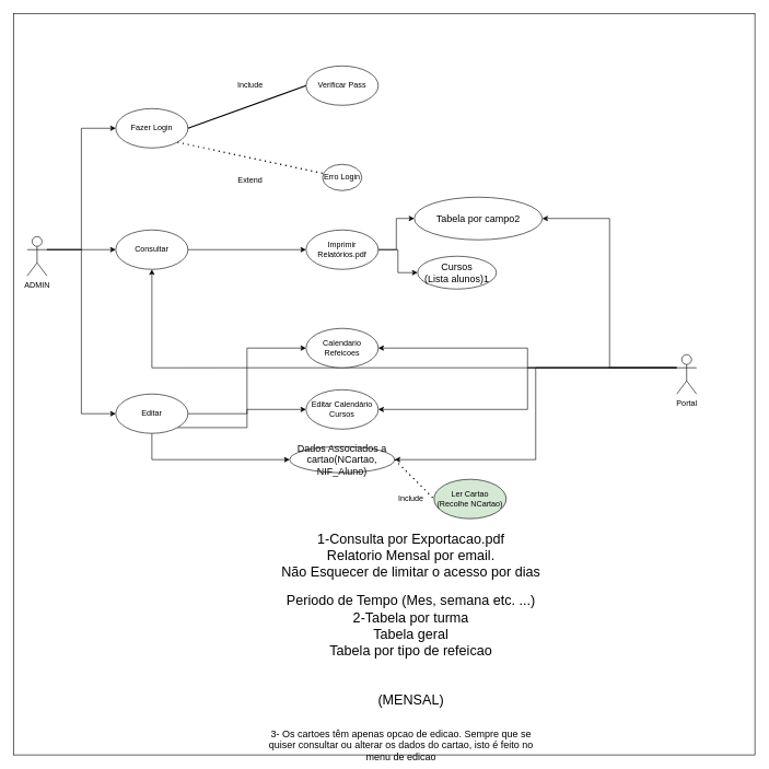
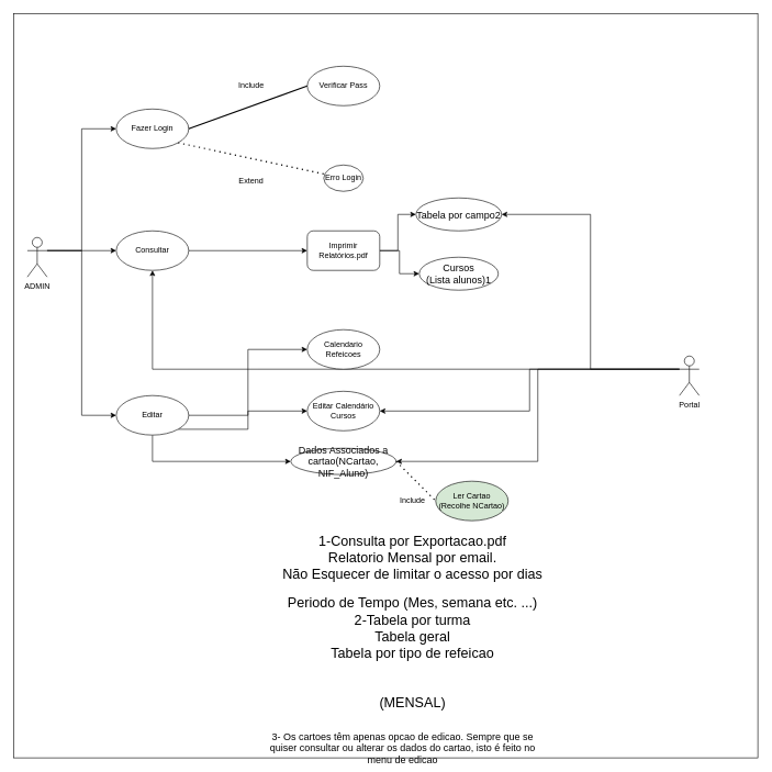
  <mxCell id="0" />
  <mxCell id="1" parent="0" />
  <mxCell id="2" value="" style="whiteSpace=wrap;html=1;aspect=fixed;fontSize=15;" vertex="1" parent="1"><mxGeometry x="20" y="20" width="1130" height="1130" as="geometry" /></mxCell>
  <mxCell id="3" style="edgeStyle=orthogonalEdgeStyle;rounded=0;orthogonalLoop=1;jettySize=auto;html=1;exitX=1;exitY=0.333;exitDx=0;exitDy=0;exitPerimeter=0;entryX=0;entryY=0.5;entryDx=0;entryDy=0;fontSize=15;" edge="1" parent="1" source="6" target="7"><mxGeometry relative="1" as="geometry" /></mxCell>
  <mxCell id="4" style="edgeStyle=orthogonalEdgeStyle;rounded=0;orthogonalLoop=1;jettySize=auto;html=1;exitX=1;exitY=0.333;exitDx=0;exitDy=0;exitPerimeter=0;fontSize=15;" edge="1" parent="1" source="6" target="26"><mxGeometry relative="1" as="geometry" /></mxCell>
  <mxCell id="5" style="edgeStyle=orthogonalEdgeStyle;rounded=0;orthogonalLoop=1;jettySize=auto;html=1;exitX=1;exitY=0.333;exitDx=0;exitDy=0;exitPerimeter=0;entryX=0;entryY=0.5;entryDx=0;entryDy=0;fontSize=15;" edge="1" parent="1" source="6" target="17"><mxGeometry relative="1" as="geometry" /></mxCell>
  <mxCell id="6" value="ADMIN&lt;br&gt;" style="shape=umlActor;verticalLabelPosition=bottom;verticalAlign=top;html=1;outlineConnect=0;" vertex="1" parent="1"><mxGeometry x="41" y="360" width="30" height="60" as="geometry" /></mxCell>
  <mxCell id="7" value="Fazer Login" style="ellipse;whiteSpace=wrap;html=1;" vertex="1" parent="1"><mxGeometry x="176" y="165" width="110" height="60" as="geometry" /></mxCell>
  <mxCell id="8" style="edgeStyle=orthogonalEdgeStyle;rounded=0;orthogonalLoop=1;jettySize=auto;html=1;exitX=0;exitY=0.333;exitDx=0;exitDy=0;exitPerimeter=0;entryX=1;entryY=0.5;entryDx=0;entryDy=0;fontSize=15;" edge="1" parent="1" source="13" target="33"><mxGeometry relative="1" as="geometry" /></mxCell>
  <mxCell id="9" style="edgeStyle=orthogonalEdgeStyle;rounded=0;orthogonalLoop=1;jettySize=auto;html=1;exitX=0;exitY=0.333;exitDx=0;exitDy=0;exitPerimeter=0;fontSize=15;" edge="1" parent="1" source="13" target="26"><mxGeometry relative="1" as="geometry" /></mxCell>
- <mxCell id="10" style="edgeStyle=orthogonalEdgeStyle;rounded=0;orthogonalLoop=1;jettySize=auto;html=1;exitX=0;exitY=0.333;exitDx=0;exitDy=0;exitPerimeter=0;entryX=1;entryY=0.5;entryDx=0;entryDy=0;fontSize=15;" edge="1" parent="1" source="13" target="32"><mxGeometry relative="1" as="geometry" /></mxCell>
  <mxCell id="11" style="edgeStyle=orthogonalEdgeStyle;rounded=0;orthogonalLoop=1;jettySize=auto;html=1;exitX=0;exitY=0.333;exitDx=0;exitDy=0;exitPerimeter=0;entryX=1;entryY=0.5;entryDx=0;entryDy=0;fontSize=15;" edge="1" parent="1" source="13" target="28"><mxGeometry relative="1" as="geometry" /></mxCell>
  <mxCell id="12" style="edgeStyle=orthogonalEdgeStyle;rounded=0;orthogonalLoop=1;jettySize=auto;html=1;exitX=0;exitY=0.333;exitDx=0;exitDy=0;exitPerimeter=0;entryX=1;entryY=0.5;entryDx=0;entryDy=0;fontSize=15;" edge="1" parent="1" source="13" target="36"><mxGeometry relative="1" as="geometry" /></mxCell>
  <mxCell id="13" value="Portal&lt;br&gt;" style="shape=umlActor;verticalLabelPosition=bottom;verticalAlign=top;html=1;outlineConnect=0;" vertex="1" parent="1"><mxGeometry x="1031" y="540" width="30" height="60" as="geometry" /></mxCell>
  <mxCell id="14" style="edgeStyle=orthogonalEdgeStyle;rounded=0;orthogonalLoop=1;jettySize=auto;html=1;exitX=1;exitY=0.5;exitDx=0;exitDy=0;entryX=0;entryY=0.5;entryDx=0;entryDy=0;fontSize=15;" edge="1" parent="1" source="17" target="32"><mxGeometry relative="1" as="geometry" /></mxCell>
  <mxCell id="15" style="edgeStyle=orthogonalEdgeStyle;rounded=0;orthogonalLoop=1;jettySize=auto;html=1;exitX=1;exitY=1;exitDx=0;exitDy=0;entryX=0;entryY=0.5;entryDx=0;entryDy=0;fontSize=15;" edge="1" parent="1" source="17" target="28"><mxGeometry relative="1" as="geometry" /></mxCell>
  <mxCell id="16" style="edgeStyle=orthogonalEdgeStyle;rounded=0;orthogonalLoop=1;jettySize=auto;html=1;exitX=0.5;exitY=1;exitDx=0;exitDy=0;entryX=0;entryY=0.5;entryDx=0;entryDy=0;fontSize=15;" edge="1" parent="1" source="17" target="36"><mxGeometry relative="1" as="geometry" /></mxCell>
  <mxCell id="17" value="Editar" style="ellipse;whiteSpace=wrap;html=1;" vertex="1" parent="1"><mxGeometry x="176" y="600" width="110" height="60" as="geometry" /></mxCell>
  <mxCell id="18" value="Ler Cartao&lt;br&gt;(Recolhe NCartao)" style="ellipse;whiteSpace=wrap;html=1;fillColor=#d5e8d4;" vertex="1" parent="1"><mxGeometry x="661" y="730" width="110" height="60" as="geometry" /></mxCell>
  <mxCell id="19" value="Verificar Pass" style="ellipse;whiteSpace=wrap;html=1;" vertex="1" parent="1"><mxGeometry x="466" y="100" width="110" height="60" as="geometry" /></mxCell>
  <mxCell id="20" value="" style="endArrow=none;dashed=0;html=1;dashPattern=1 3;strokeWidth=2;rounded=0;entryX=0;entryY=0.5;entryDx=0;entryDy=0;exitX=1;exitY=0.5;exitDx=0;exitDy=0;" edge="1" parent="1" source="7" target="19"><mxGeometry width="50" height="50" relative="1" as="geometry"><mxPoint x="306" y="360" as="sourcePoint" /><mxPoint x="356" y="310" as="targetPoint" /></mxGeometry></mxCell>
  <mxCell id="21" value="" style="endArrow=none;dashed=1;html=1;dashPattern=1 3;strokeWidth=2;rounded=0;exitX=1;exitY=1;exitDx=0;exitDy=0;" edge="1" parent="1" source="7" target="22"><mxGeometry width="50" height="50" relative="1" as="geometry"><mxPoint x="546" y="160" as="sourcePoint" /><mxPoint x="516" y="220" as="targetPoint" /></mxGeometry></mxCell>
  <mxCell id="22" value="Erro Login" style="ellipse;whiteSpace=wrap;html=1;" vertex="1" parent="1"><mxGeometry x="491" y="250" width="60" height="40" as="geometry" /></mxCell>
  <mxCell id="23" value="Include" style="text;html=1;strokeColor=none;fillColor=none;align=center;verticalAlign=middle;whiteSpace=wrap;rounded=0;" vertex="1" parent="1"><mxGeometry x="351" y="115" width="60" height="30" as="geometry" /></mxCell>
  <mxCell id="24" value="Extend" style="text;html=1;strokeColor=none;fillColor=none;align=center;verticalAlign=middle;whiteSpace=wrap;rounded=0;" vertex="1" parent="1"><mxGeometry x="351" y="260" width="60" height="30" as="geometry" /></mxCell>
  <mxCell id="25" value="" style="edgeStyle=orthogonalEdgeStyle;rounded=0;orthogonalLoop=1;jettySize=auto;html=1;fontSize=15;" edge="1" parent="1" source="26" target="31"><mxGeometry relative="1" as="geometry" /></mxCell>
  <mxCell id="26" value="Consultar" style="ellipse;whiteSpace=wrap;html=1;" vertex="1" parent="1"><mxGeometry x="176" y="350" width="110" height="60" as="geometry" /></mxCell>
  <mxCell id="27" value="&lt;font style=&quot;font-size: 21px;&quot;&gt;1-Consulta por Exportacao.pdf&lt;br&gt;Relatorio Mensal por email.&lt;br&gt;Não Esquecer de limitar o acesso por dias&lt;/font&gt;" style="text;html=1;strokeColor=none;fillColor=none;align=center;verticalAlign=middle;whiteSpace=wrap;rounded=0;" vertex="1" parent="1"><mxGeometry x="361" y="830" width="530" height="30" as="geometry" /></mxCell>
  <mxCell id="28" value="Editar Calendário&lt;br&gt;Cursos" style="ellipse;whiteSpace=wrap;html=1;" vertex="1" parent="1"><mxGeometry x="466" y="593.5" width="110" height="60" as="geometry" /></mxCell>
  <mxCell id="29" style="edgeStyle=orthogonalEdgeStyle;rounded=0;orthogonalLoop=1;jettySize=auto;html=1;exitX=1;exitY=0.5;exitDx=0;exitDy=0;entryX=0;entryY=0.5;entryDx=0;entryDy=0;fontSize=15;" edge="1" parent="1" source="31" target="33"><mxGeometry relative="1" as="geometry" /></mxCell>
  <mxCell id="30" style="edgeStyle=orthogonalEdgeStyle;rounded=0;orthogonalLoop=1;jettySize=auto;html=1;entryX=0;entryY=0.5;entryDx=0;entryDy=0;fontSize=15;" edge="1" parent="1" source="31" target="35"><mxGeometry relative="1" as="geometry" /></mxCell>
- <mxCell id="31" value="Imprimir Relatórios.pdf" style="ellipse;whiteSpace=wrap;html=1;" vertex="1" parent="1"><mxGeometry x="466" y="350" width="110" height="60" as="geometry" /></mxCell>
+ <mxCell id="31" value="Imprimir Relatórios.pdf" style="whiteSpace=wrap;html=1;rounded=1;" vertex="1" parent="1"><mxGeometry x="466" y="350" width="110" height="60" as="geometry" /></mxCell>
  <mxCell id="32" value="Calendario&lt;br&gt;Refeicoes" style="ellipse;whiteSpace=wrap;html=1;" vertex="1" parent="1"><mxGeometry x="466" y="500" width="110" height="60" as="geometry" /></mxCell>
- <mxCell id="33" value="Tabela por campo2" style="ellipse;whiteSpace=wrap;html=1;fontSize=15;" vertex="1" parent="1"><mxGeometry x="631" y="300" width="195" height="65" as="geometry" /></mxCell>
+ <mxCell id="33" value="Tabela por campo2" style="ellipse;whiteSpace=wrap;html=1;fontSize=15;" vertex="1" parent="1"><mxGeometry x="631" y="300" width="130" height="50" as="geometry" /></mxCell>
  <mxCell id="34" value="Periodo de Tempo (Mes, semana etc. ...)&lt;br&gt;2-Tabela por turma&lt;br&gt;Tabela geral&lt;br&gt;Tabela por tipo de refeicao&lt;br&gt;&lt;br&gt;&lt;br&gt;(MENSAL)" style="text;html=1;strokeColor=none;fillColor=none;align=center;verticalAlign=middle;whiteSpace=wrap;rounded=0;fontSize=21;" vertex="1" parent="1"><mxGeometry x="339" y="940" width="574" height="100" as="geometry" /></mxCell>
  <mxCell id="35" value="Cursos&lt;br style=&quot;font-size: 15px;&quot;&gt;(Lista alunos)1" style="ellipse;whiteSpace=wrap;html=1;fontSize=15;" vertex="1" parent="1"><mxGeometry x="636" y="390" width="120" height="50" as="geometry" /></mxCell>
  <mxCell id="36" value="Dados Associados a cartao(NCartao, NIF_Aluno)" style="ellipse;whiteSpace=wrap;html=1;fontSize=15;" vertex="1" parent="1"><mxGeometry x="441" y="680" width="160" height="40" as="geometry" /></mxCell>
  <mxCell id="37" value="3- Os cartoes têm apenas opcao de edicao. Sempre que se quiser consultar ou alterar os dados do cartao, isto é feito no menu de edicao" style="text;html=1;strokeColor=none;fillColor=none;align=center;verticalAlign=middle;whiteSpace=wrap;rounded=0;fontSize=15;" vertex="1" parent="1"><mxGeometry x="396" y="1120" width="430" height="30" as="geometry" /></mxCell>
  <mxCell id="38" value="" style="endArrow=none;dashed=1;html=1;dashPattern=1 3;strokeWidth=2;rounded=0;entryX=0;entryY=0.5;entryDx=0;entryDy=0;exitX=1;exitY=0.5;exitDx=0;exitDy=0;" edge="1" parent="1" source="36" target="18"><mxGeometry width="50" height="50" relative="1" as="geometry"><mxPoint x="296" y="355" as="sourcePoint" /><mxPoint x="501" y="290" as="targetPoint" /></mxGeometry></mxCell>
  <mxCell id="39" value="Include" style="text;html=1;strokeColor=none;fillColor=none;align=center;verticalAlign=middle;whiteSpace=wrap;rounded=0;" vertex="1" parent="1"><mxGeometry x="596" y="745" width="60" height="30" as="geometry" /></mxCell>
